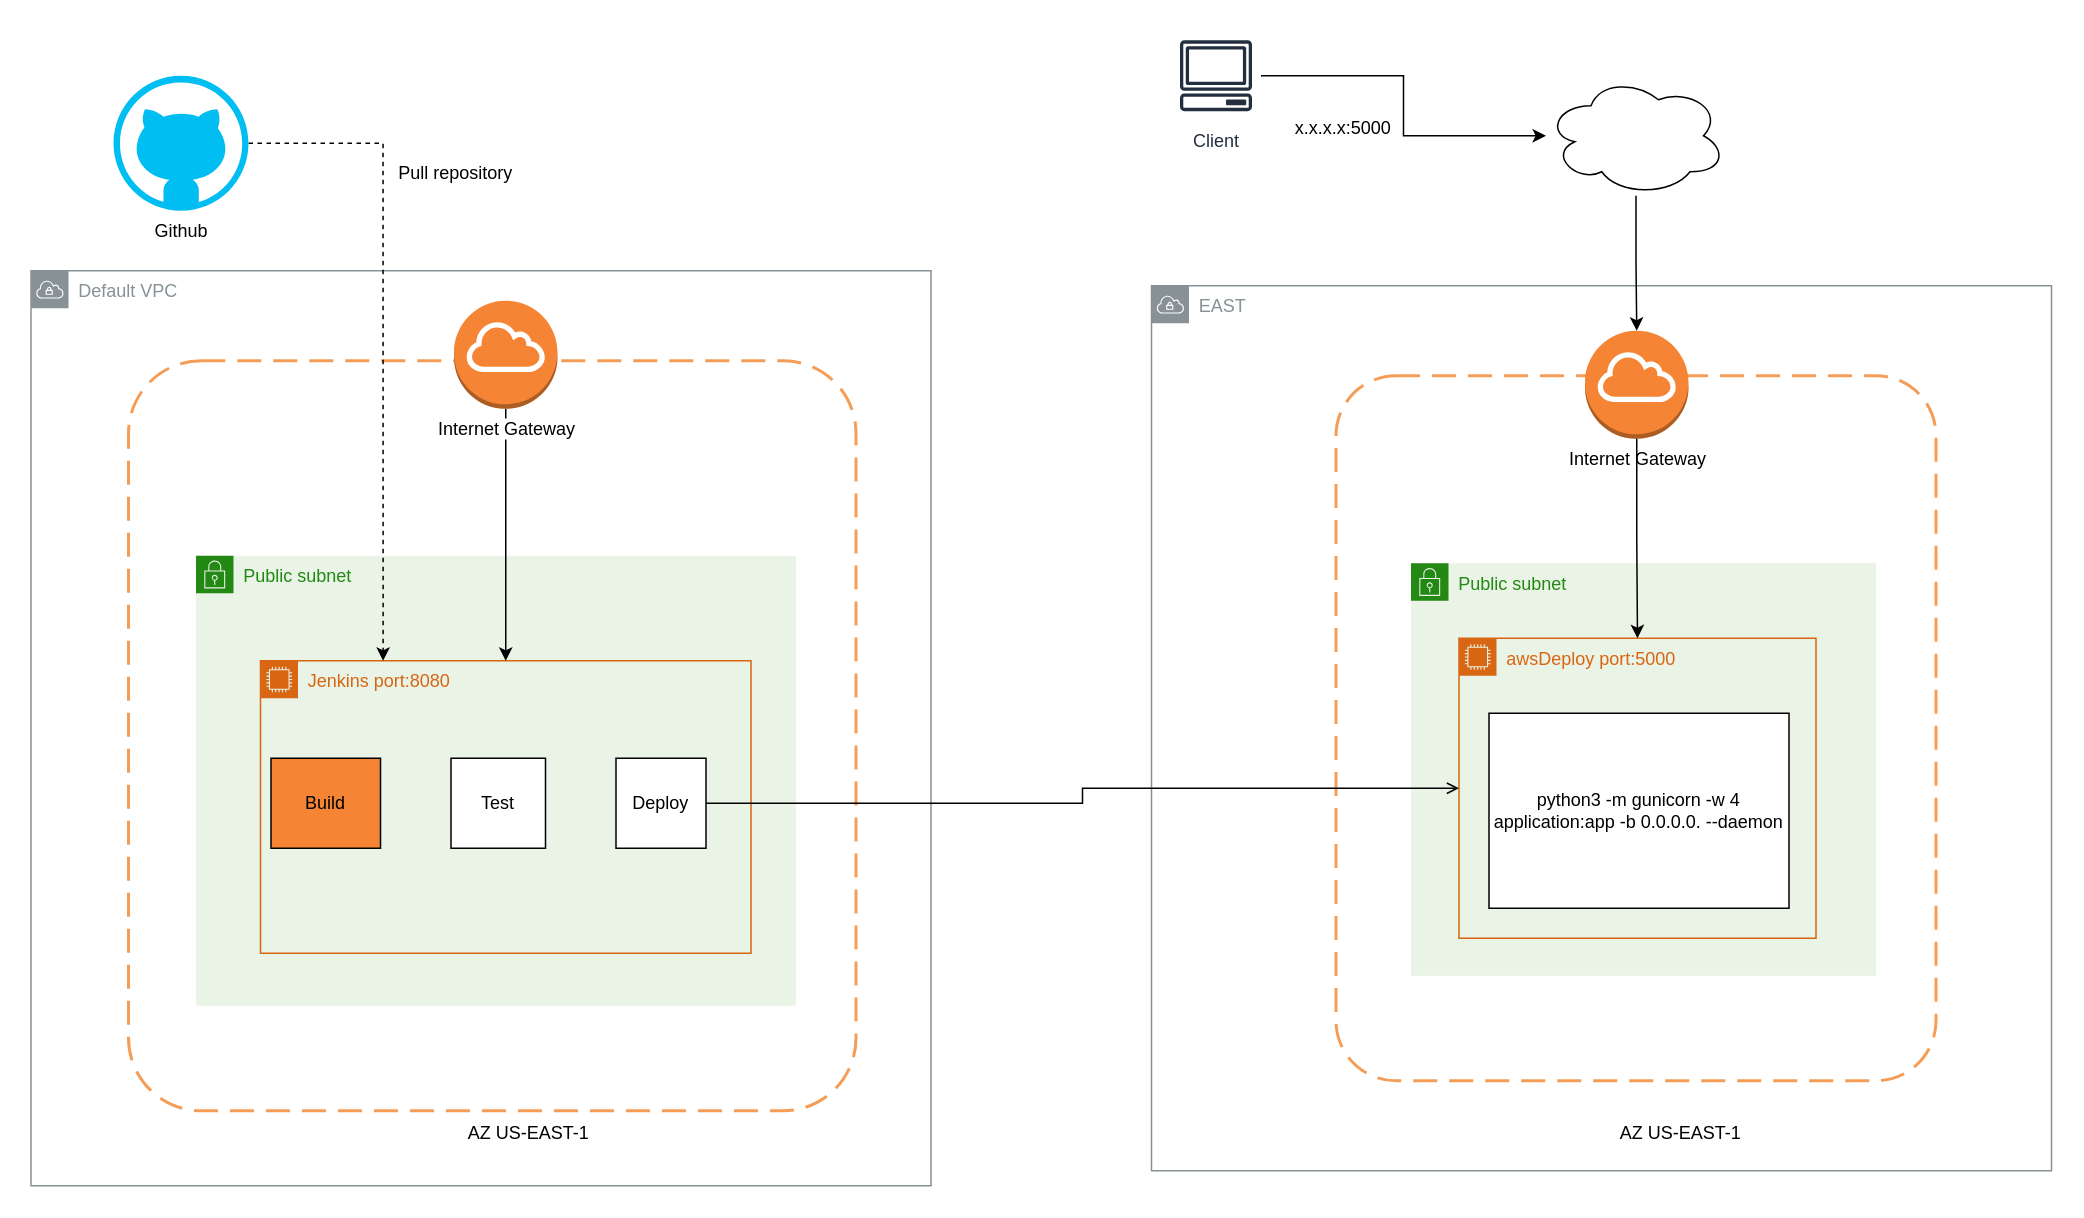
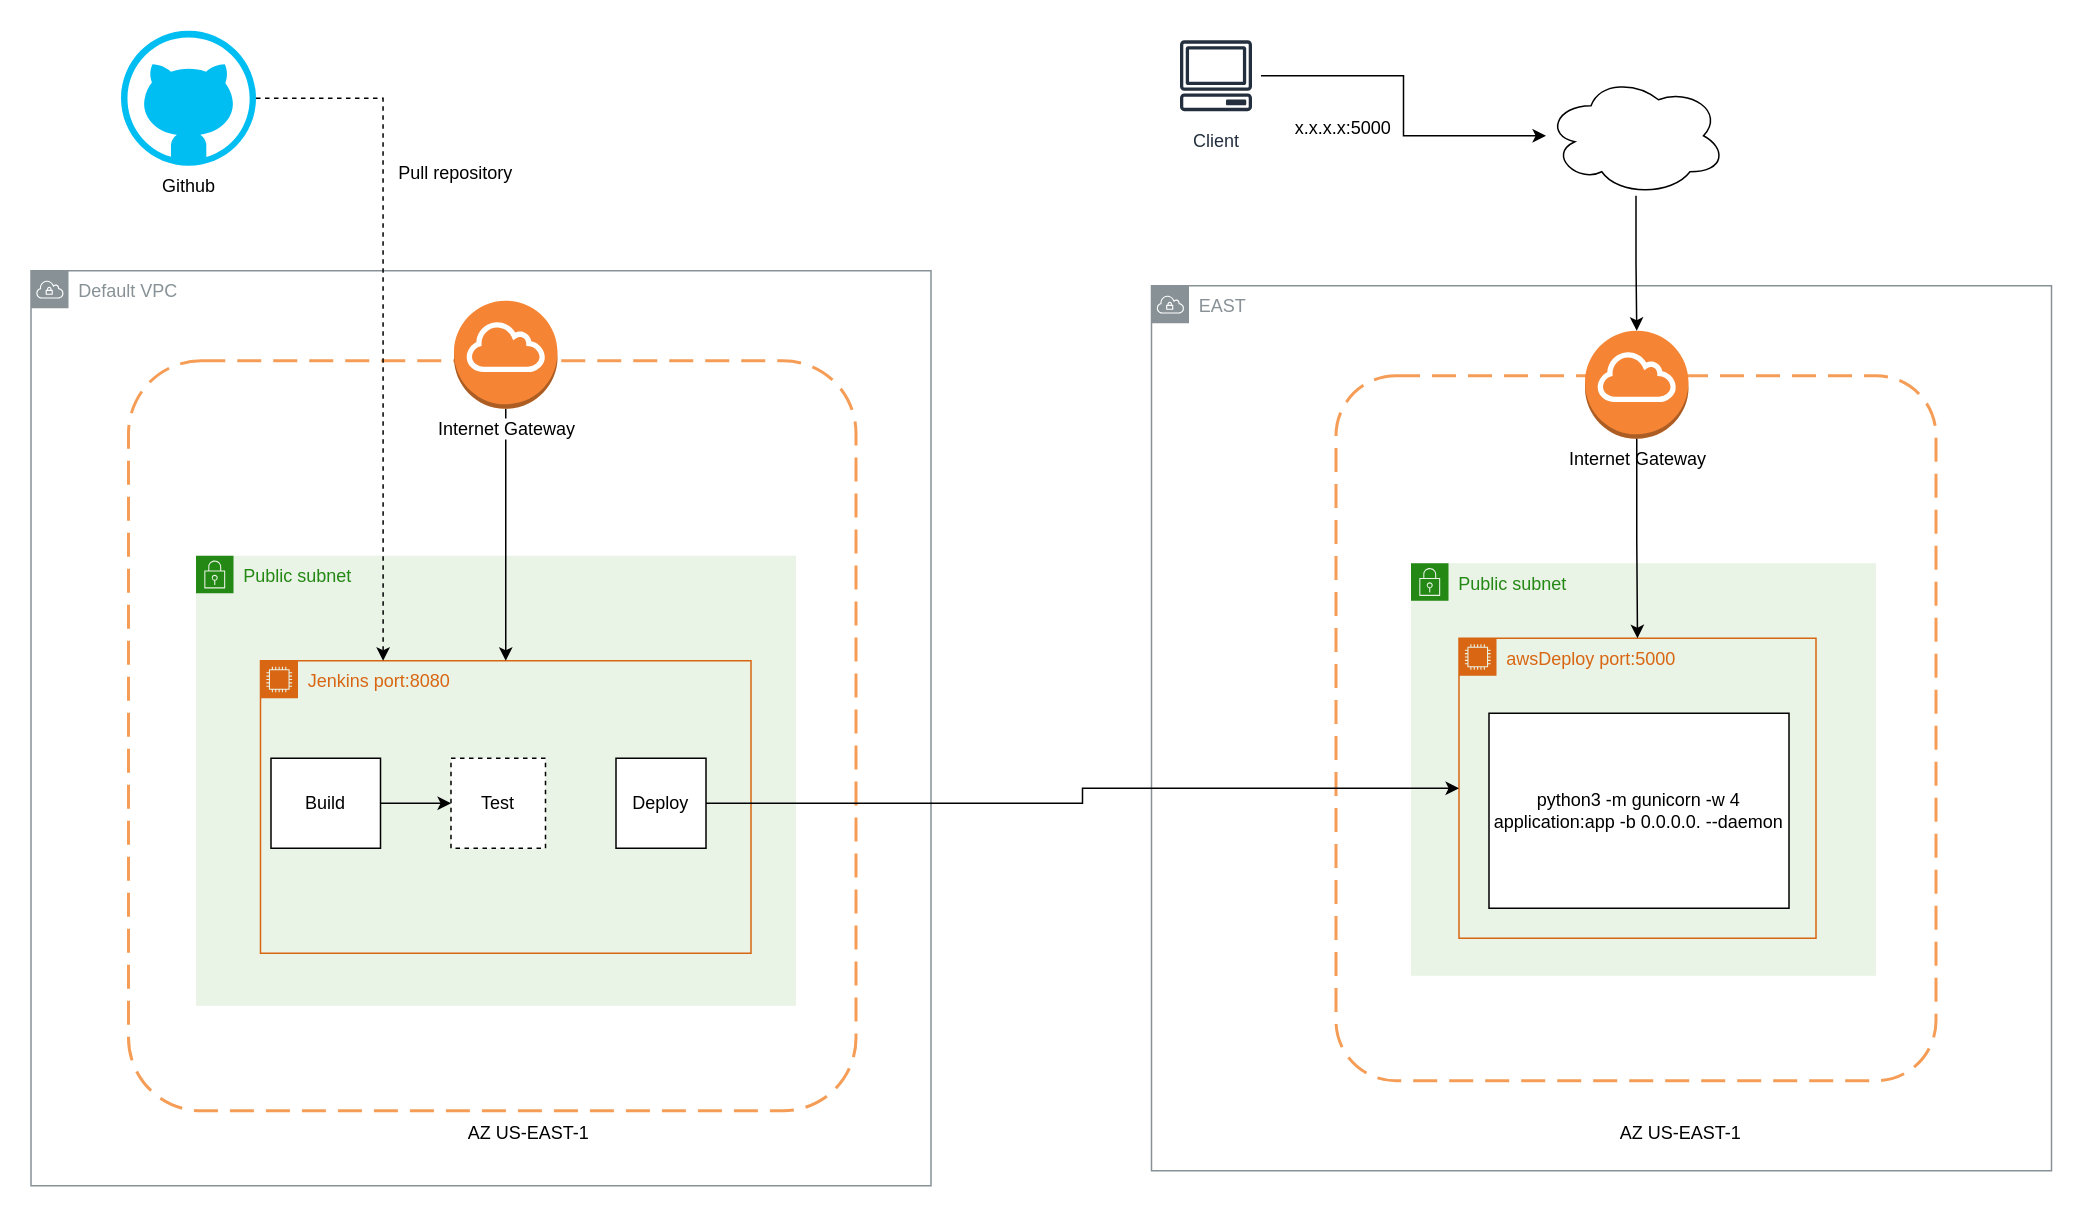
  <mxCell id="0" />
  <mxCell id="1" parent="0" />
  <mxCell id="2" value="Default VPC" style="sketch=0;outlineConnect=0;gradientColor=none;html=1;whiteSpace=wrap;fontSize=12;fontStyle=0;shape=mxgraph.aws4.group;grIcon=mxgraph.aws4.group_vpc;strokeColor=#879196;fillColor=none;verticalAlign=top;align=left;spacingLeft=30;fontColor=#879196;dashed=0;labelBackgroundColor=#FFFFFF;" vertex="1" parent="1"><mxGeometry x="20" y="180" width="600" height="610" as="geometry" /></mxCell>
  <mxCell id="3" value="" style="rounded=1;arcSize=10;dashed=1;strokeColor=#F59D56;fillColor=none;gradientColor=none;dashPattern=8 4;strokeWidth=2;" vertex="1" parent="1"><mxGeometry x="85" y="240" width="485" height="500" as="geometry" /></mxCell>
  <mxCell id="4" value="AZ US-EAST-1" style="text;html=1;strokeColor=none;fillColor=none;align=center;verticalAlign=middle;whiteSpace=wrap;rounded=0;" vertex="1" parent="1"><mxGeometry x="294" y="740" width="116" height="30" as="geometry" /></mxCell>
  <mxCell id="5" value="Public subnet" style="points=[[0,0],[0.25,0],[0.5,0],[0.75,0],[1,0],[1,0.25],[1,0.5],[1,0.75],[1,1],[0.75,1],[0.5,1],[0.25,1],[0,1],[0,0.75],[0,0.5],[0,0.25]];outlineConnect=0;gradientColor=none;html=1;whiteSpace=wrap;fontSize=12;fontStyle=0;container=1;pointerEvents=0;collapsible=0;recursiveResize=0;shape=mxgraph.aws4.group;grIcon=mxgraph.aws4.group_security_group;grStroke=0;strokeColor=#248814;fillColor=#E9F3E6;verticalAlign=top;align=left;spacingLeft=30;fontColor=#248814;dashed=0;" vertex="1" parent="1"><mxGeometry x="130" y="370" width="400" height="300" as="geometry" /></mxCell>
  <mxCell id="6" value="Jenkins port:8080" style="points=[[0,0],[0.25,0],[0.5,0],[0.75,0],[1,0],[1,0.25],[1,0.5],[1,0.75],[1,1],[0.75,1],[0.5,1],[0.25,1],[0,1],[0,0.75],[0,0.5],[0,0.25]];outlineConnect=0;gradientColor=none;html=1;whiteSpace=wrap;fontSize=12;fontStyle=0;container=1;pointerEvents=0;collapsible=0;recursiveResize=0;shape=mxgraph.aws4.group;grIcon=mxgraph.aws4.group_ec2_instance_contents;strokeColor=#D86613;fillColor=none;verticalAlign=top;align=left;spacingLeft=30;fontColor=#D86613;dashed=0;" vertex="1" parent="5"><mxGeometry x="43" y="70" width="327" height="195" as="geometry" /></mxCell>
- <mxCell id="8" value="Build" style="rounded=0;whiteSpace=wrap;html=1;fillColor=#f58534;" vertex="1" parent="6"><mxGeometry x="7" y="65" width="73" height="60" as="geometry" /></mxCell>
- <mxCell id="9" value="Test" style="rounded=0;whiteSpace=wrap;html=1;" vertex="1" parent="6"><mxGeometry x="127" y="65" width="63" height="60" as="geometry" /></mxCell>
+ <mxCell id="7" style="edgeStyle=orthogonalEdgeStyle;rounded=0;orthogonalLoop=1;jettySize=auto;html=1;entryX=0;entryY=0.5;entryDx=0;entryDy=0;" edge="1" parent="6" source="8" target="9"><mxGeometry relative="1" as="geometry" /></mxCell>
+ <mxCell id="8" value="Build" style="rounded=0;whiteSpace=wrap;html=1;" vertex="1" parent="6"><mxGeometry x="7" y="65" width="73" height="60" as="geometry" /></mxCell>
+ <mxCell id="9" value="Test" style="rounded=0;whiteSpace=wrap;html=1;dashed=1;" vertex="1" parent="6"><mxGeometry x="127" y="65" width="63" height="60" as="geometry" /></mxCell>
  <mxCell id="10" style="edgeStyle=orthogonalEdgeStyle;rounded=0;orthogonalLoop=1;jettySize=auto;html=1;" edge="1" parent="1" source="11" target="6"><mxGeometry relative="1" as="geometry" /></mxCell>
  <mxCell id="11" value="Internet Gateway" style="outlineConnect=0;dashed=0;verticalLabelPosition=bottom;verticalAlign=top;align=center;html=1;shape=mxgraph.aws3.internet_gateway;fillColor=#F58534;gradientColor=none;labelBackgroundColor=#FFFFFF;strokeColor=#99CCFF;fontColor=#000000;" vertex="1" parent="1"><mxGeometry x="302" y="200" width="69" height="72" as="geometry" /></mxCell>
  <mxCell id="12" value="Deploy" style="rounded=0;whiteSpace=wrap;html=1;" vertex="1" parent="1"><mxGeometry x="410" y="505" width="60" height="60" as="geometry" /></mxCell>
  <mxCell id="13" value="EAST" style="sketch=0;outlineConnect=0;gradientColor=none;html=1;whiteSpace=wrap;fontSize=12;fontStyle=0;shape=mxgraph.aws4.group;grIcon=mxgraph.aws4.group_vpc;strokeColor=#879196;fillColor=none;verticalAlign=top;align=left;spacingLeft=30;fontColor=#879196;dashed=0;labelBackgroundColor=#FFFFFF;" vertex="1" parent="1"><mxGeometry x="767" y="190" width="600" height="590" as="geometry" /></mxCell>
  <mxCell id="14" style="edgeStyle=orthogonalEdgeStyle;rounded=0;orthogonalLoop=1;jettySize=auto;html=1;entryX=0.25;entryY=0;entryDx=0;entryDy=0;dashed=1;" edge="1" parent="1" source="15" target="6"><mxGeometry relative="1" as="geometry" /></mxCell>
- <mxCell id="15" value="Github&lt;br&gt;" style="verticalLabelPosition=bottom;html=1;verticalAlign=top;align=center;strokeColor=none;fillColor=#00BEF2;shape=mxgraph.azure.github_code;pointerEvents=1;" vertex="1" parent="1"><mxGeometry x="75" y="50" width="90" height="90" as="geometry" /></mxCell>
+ <mxCell id="15" value="Github&lt;br&gt;" style="verticalLabelPosition=bottom;html=1;verticalAlign=top;align=center;strokeColor=none;fillColor=#00BEF2;shape=mxgraph.azure.github_code;pointerEvents=1;" vertex="1" parent="1"><mxGeometry x="80" y="20" width="90" height="90" as="geometry" /></mxCell>
  <mxCell id="16" value="Pull repository&amp;nbsp;" style="text;html=1;strokeColor=none;fillColor=none;align=center;verticalAlign=middle;whiteSpace=wrap;rounded=0;" vertex="1" parent="1"><mxGeometry x="260" y="90" width="90" height="50" as="geometry" /></mxCell>
  <mxCell id="17" value="" style="rounded=1;arcSize=10;dashed=1;strokeColor=#F59D56;fillColor=none;gradientColor=none;dashPattern=8 4;strokeWidth=2;" vertex="1" parent="1"><mxGeometry x="890" y="250" width="400" height="470" as="geometry" /></mxCell>
  <mxCell id="18" value="AZ US-EAST-1" style="text;html=1;strokeColor=none;fillColor=none;align=center;verticalAlign=middle;whiteSpace=wrap;rounded=0;" vertex="1" parent="1"><mxGeometry x="1050" y="740" width="140" height="30" as="geometry" /></mxCell>
  <mxCell id="19" value="Internet Gateway" style="outlineConnect=0;dashed=0;verticalLabelPosition=bottom;verticalAlign=top;align=center;html=1;shape=mxgraph.aws3.internet_gateway;fillColor=#F58534;gradientColor=none;labelBackgroundColor=#FFFFFF;strokeColor=#99CCFF;fontColor=#000000;" vertex="1" parent="1"><mxGeometry x="1056" y="220" width="69" height="72" as="geometry" /></mxCell>
  <mxCell id="20" value="Public subnet" style="points=[[0,0],[0.25,0],[0.5,0],[0.75,0],[1,0],[1,0.25],[1,0.5],[1,0.75],[1,1],[0.75,1],[0.5,1],[0.25,1],[0,1],[0,0.75],[0,0.5],[0,0.25]];outlineConnect=0;gradientColor=none;html=1;whiteSpace=wrap;fontSize=12;fontStyle=0;container=1;pointerEvents=0;collapsible=0;recursiveResize=0;shape=mxgraph.aws4.group;grIcon=mxgraph.aws4.group_security_group;grStroke=0;strokeColor=#248814;fillColor=#E9F3E6;verticalAlign=top;align=left;spacingLeft=30;fontColor=#248814;dashed=0;" vertex="1" parent="1"><mxGeometry x="940" y="375" width="310" height="275" as="geometry" /></mxCell>
  <mxCell id="21" value="awsDeploy port:5000" style="points=[[0,0],[0.25,0],[0.5,0],[0.75,0],[1,0],[1,0.25],[1,0.5],[1,0.75],[1,1],[0.75,1],[0.5,1],[0.25,1],[0,1],[0,0.75],[0,0.5],[0,0.25]];outlineConnect=0;gradientColor=none;html=1;whiteSpace=wrap;fontSize=12;fontStyle=0;container=1;pointerEvents=0;collapsible=0;recursiveResize=0;shape=mxgraph.aws4.group;grIcon=mxgraph.aws4.group_ec2_instance_contents;strokeColor=#D86613;fillColor=none;verticalAlign=top;align=left;spacingLeft=30;fontColor=#D86613;dashed=0;" vertex="1" parent="20"><mxGeometry x="32" y="50" width="238" height="200" as="geometry" /></mxCell>
  <mxCell id="22" value="python3 -m gunicorn -w 4 application:app -b 0.0.0.0. --daemon" style="rounded=0;whiteSpace=wrap;html=1;align=center;" vertex="1" parent="21"><mxGeometry x="20" y="50" width="200" height="130" as="geometry" /></mxCell>
  <mxCell id="23" style="edgeStyle=orthogonalEdgeStyle;rounded=0;orthogonalLoop=1;jettySize=auto;html=1;" edge="1" parent="1" source="24" target="26"><mxGeometry relative="1" as="geometry" /></mxCell>
  <mxCell id="24" value="Client" style="sketch=0;outlineConnect=0;fontColor=#232F3E;gradientColor=none;strokeColor=#232F3E;fillColor=#ffffff;dashed=0;verticalLabelPosition=bottom;verticalAlign=top;align=center;html=1;fontSize=12;fontStyle=0;aspect=fixed;shape=mxgraph.aws4.resourceIcon;resIcon=mxgraph.aws4.client;" vertex="1" parent="1"><mxGeometry x="780" y="20" width="60" height="60" as="geometry" /></mxCell>
  <mxCell id="25" style="edgeStyle=orthogonalEdgeStyle;rounded=0;orthogonalLoop=1;jettySize=auto;html=1;" edge="1" parent="1" source="26" target="19"><mxGeometry relative="1" as="geometry" /></mxCell>
  <mxCell id="26" value="" style="ellipse;shape=cloud;whiteSpace=wrap;html=1;" vertex="1" parent="1"><mxGeometry x="1030" y="50" width="120" height="80" as="geometry" /></mxCell>
  <mxCell id="27" value="x.x.x.x:5000" style="text;html=1;strokeColor=none;fillColor=none;align=center;verticalAlign=middle;whiteSpace=wrap;rounded=0;" vertex="1" parent="1"><mxGeometry x="850" y="60" width="90" height="50" as="geometry" /></mxCell>
- <mxCell id="28" style="edgeStyle=orthogonalEdgeStyle;rounded=0;orthogonalLoop=1;jettySize=auto;html=1;endArrow=open;" edge="1" parent="1" source="12" target="21"><mxGeometry relative="1" as="geometry" /></mxCell>
+ <mxCell id="28" style="edgeStyle=orthogonalEdgeStyle;rounded=0;orthogonalLoop=1;jettySize=auto;html=1;" edge="1" parent="1" source="12" target="21"><mxGeometry relative="1" as="geometry" /></mxCell>
  <mxCell id="29" style="edgeStyle=orthogonalEdgeStyle;rounded=0;orthogonalLoop=1;jettySize=auto;html=1;entryX=0.5;entryY=0;entryDx=0;entryDy=0;" edge="1" parent="1" source="19" target="21"><mxGeometry relative="1" as="geometry" /></mxCell>
